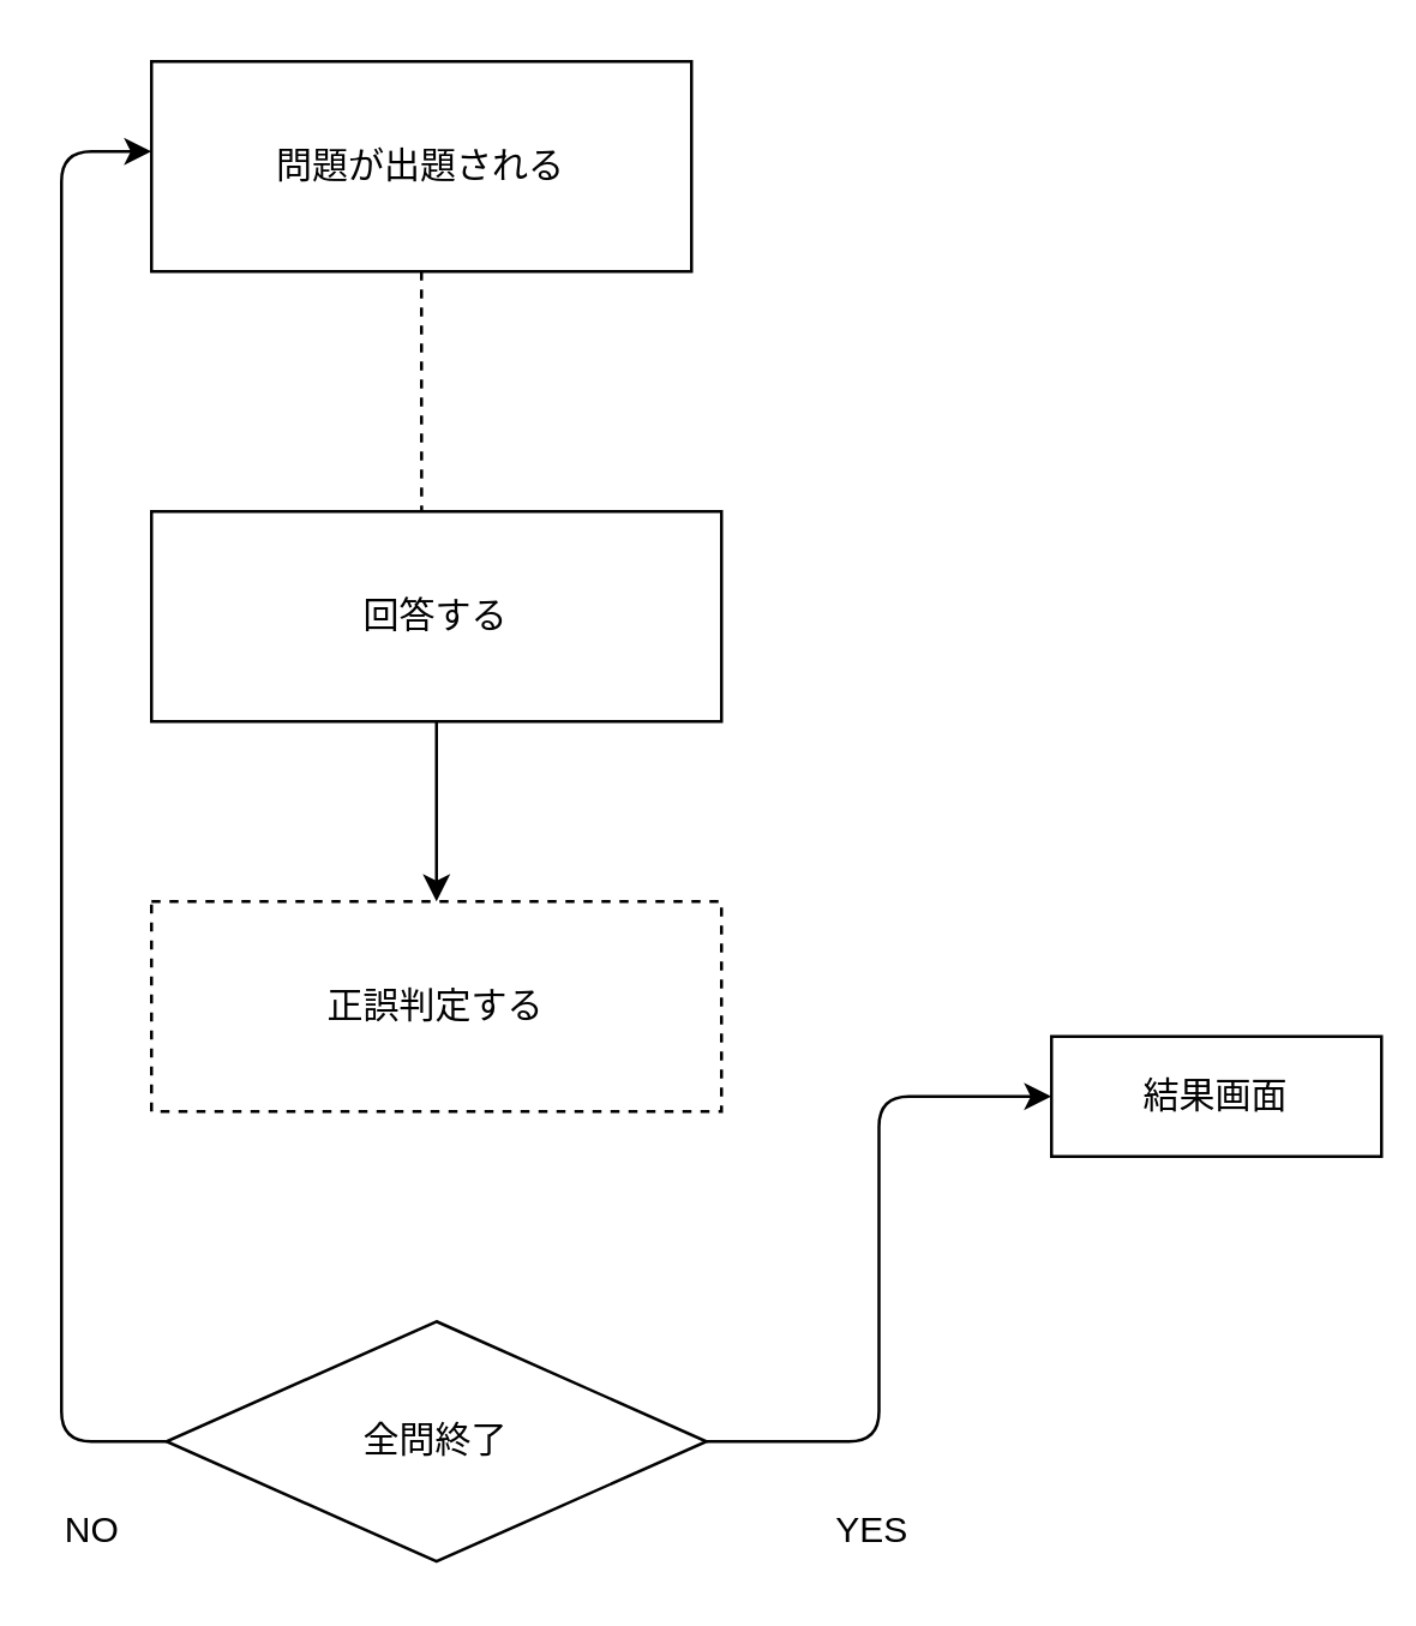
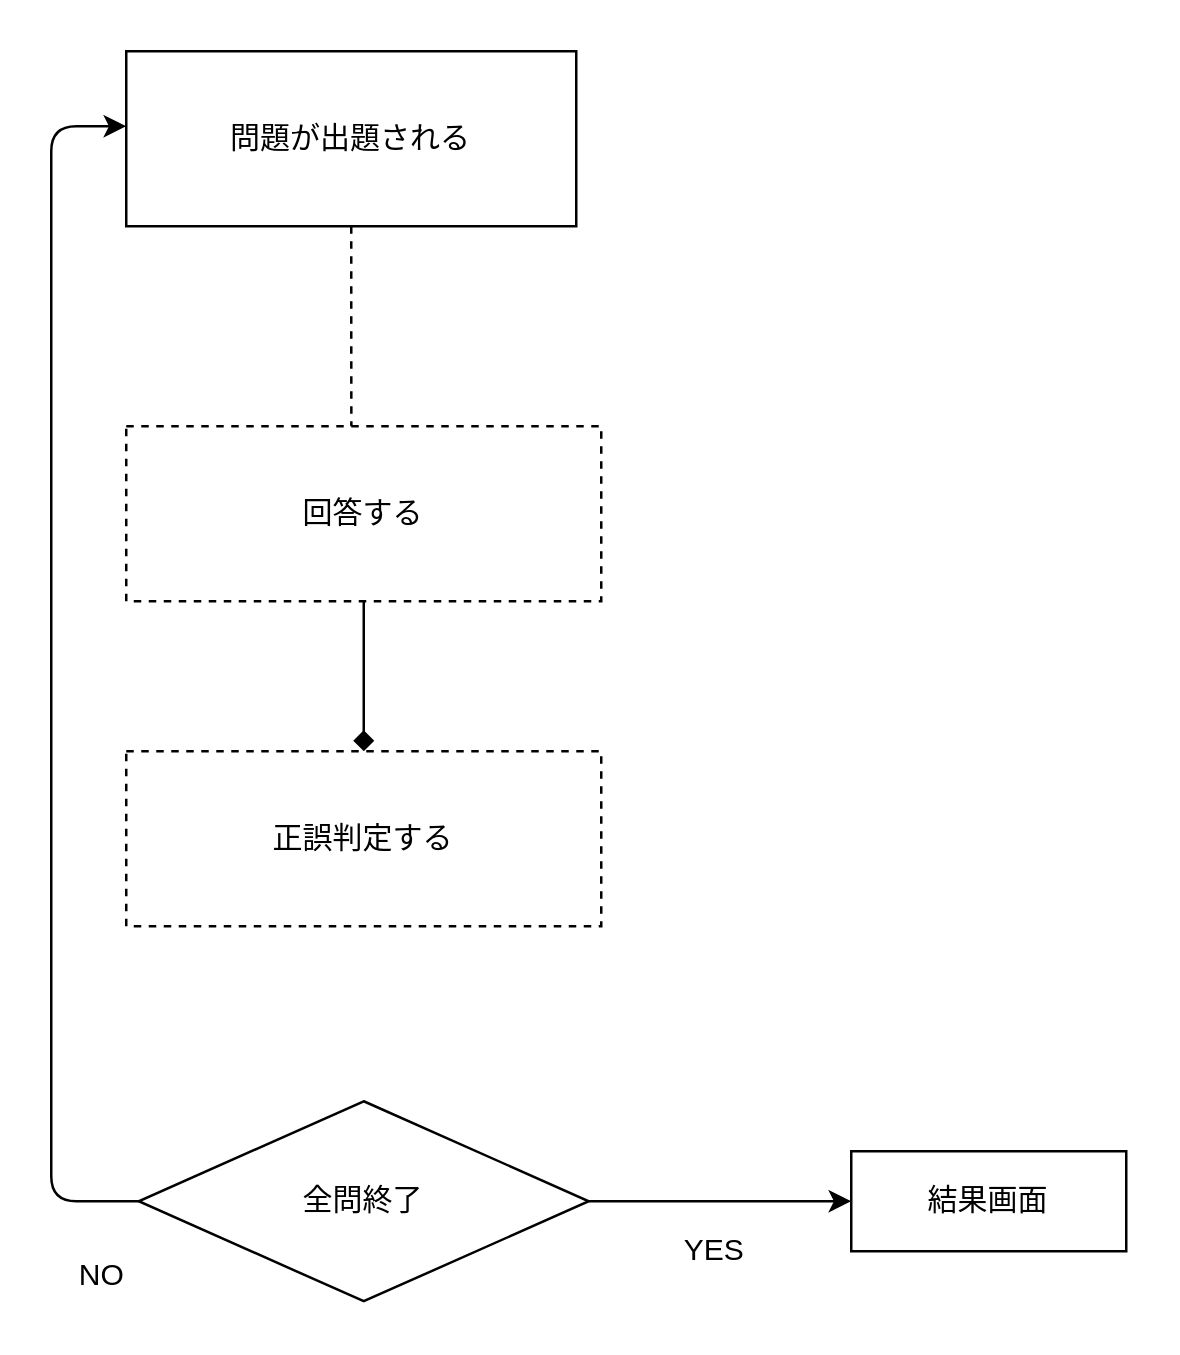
  <mxCell id="0" />
  <mxCell id="1" parent="0" />
  <mxCell id="2" style="edgeStyle=orthogonalEdgeStyle;html=1;entryX=0.474;entryY=0.143;entryDx=0;entryDy=0;entryPerimeter=0;dashed=1;" edge="1" parent="1" source="3" target="5"><mxGeometry relative="1" as="geometry" /></mxCell>
  <mxCell id="3" value="問題が出題される" style="whiteSpace=wrap;html=1;align=center;" vertex="1" parent="1"><mxGeometry x="50" y="20" width="180" height="70" as="geometry" /></mxCell>
- <mxCell id="4" style="edgeStyle=orthogonalEdgeStyle;html=1;entryX=0.5;entryY=0;entryDx=0;entryDy=0;" edge="1" parent="1" source="5" target="8"><mxGeometry relative="1" as="geometry" /></mxCell>
- <mxCell id="5" value="回答する" style="whiteSpace=wrap;html=1;align=center;" vertex="1" parent="1"><mxGeometry x="50" y="170" width="190" height="70" as="geometry" /></mxCell>
+ <mxCell id="4" style="edgeStyle=orthogonalEdgeStyle;html=1;entryX=0.5;entryY=0;entryDx=0;entryDy=0;endArrow=diamond;" edge="1" parent="1" source="5" target="8"><mxGeometry relative="1" as="geometry" /></mxCell>
+ <mxCell id="5" value="回答する" style="whiteSpace=wrap;html=1;align=center;dashed=1;" vertex="1" parent="1"><mxGeometry x="50" y="170" width="190" height="70" as="geometry" /></mxCell>
  <mxCell id="6" style="edgeStyle=orthogonalEdgeStyle;html=1;entryX=0;entryY=0.5;entryDx=0;entryDy=0;startArrow=none;startFill=0;endArrow=classic;endFill=1;" edge="1" parent="1" source="7" target="10"><mxGeometry relative="1" as="geometry" /></mxCell>
  <mxCell id="7" value="全問終了" style="shape=rhombus;perimeter=rhombusPerimeter;whiteSpace=wrap;html=1;align=center;" vertex="1" parent="1"><mxGeometry x="55" y="440" width="180" height="80" as="geometry" /></mxCell>
  <mxCell id="8" value="正誤判定する" style="whiteSpace=wrap;html=1;align=center;dashed=1;" vertex="1" parent="1"><mxGeometry x="50" y="300" width="190" height="70" as="geometry" /></mxCell>
  <mxCell id="9" value="" style="edgeStyle=elbowEdgeStyle;elbow=horizontal;endArrow=none;html=1;entryX=0;entryY=0.5;entryDx=0;entryDy=0;endFill=0;startArrow=classic;startFill=1;" edge="1" parent="1" target="7"><mxGeometry width="50" height="50" relative="1" as="geometry"><mxPoint x="50" y="50" as="sourcePoint" /><mxPoint x="-70" y="480" as="targetPoint" /><Array as="points"><mxPoint x="20" y="470" /><mxPoint x="20" y="440" /></Array></mxGeometry></mxCell>
- <mxCell id="10" value="結果画面" style="whiteSpace=wrap;html=1;align=center;" vertex="1" parent="1"><mxGeometry x="350" y="345" width="110" height="40" as="geometry" /></mxCell>
- <mxCell id="11" value="NO" style="text;html=1;align=center;verticalAlign=middle;resizable=0;points=[];autosize=1;strokeColor=none;fillColor=none;" vertex="1" parent="1"><mxGeometry x="15" y="500" width="30" height="20" as="geometry" /></mxCell>
- <mxCell id="12" value="YES" style="text;html=1;align=center;verticalAlign=middle;resizable=0;points=[];autosize=1;strokeColor=none;fillColor=none;" vertex="1" parent="1"><mxGeometry x="270" y="500" width="40" height="20" as="geometry" /></mxCell>
+ <mxCell id="10" value="結果画面" style="whiteSpace=wrap;html=1;align=center;" vertex="1" parent="1"><mxGeometry x="340" y="460" width="110" height="40" as="geometry" /></mxCell>
+ <mxCell id="11" value="NO" style="text;html=1;align=center;verticalAlign=middle;resizable=0;points=[];autosize=1;strokeColor=none;fillColor=none;" vertex="1" parent="1"><mxGeometry x="25" y="500" width="30" height="20" as="geometry" /></mxCell>
+ <mxCell id="12" value="YES" style="text;html=1;align=center;verticalAlign=middle;resizable=0;points=[];autosize=1;strokeColor=none;fillColor=none;" vertex="1" parent="1"><mxGeometry x="265" y="490" width="40" height="20" as="geometry" /></mxCell>
